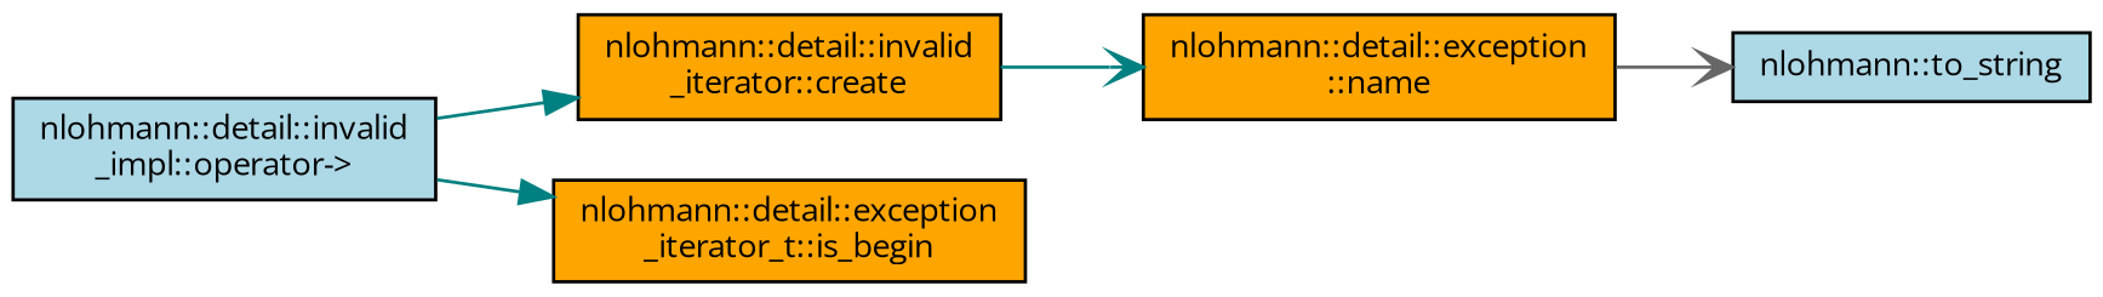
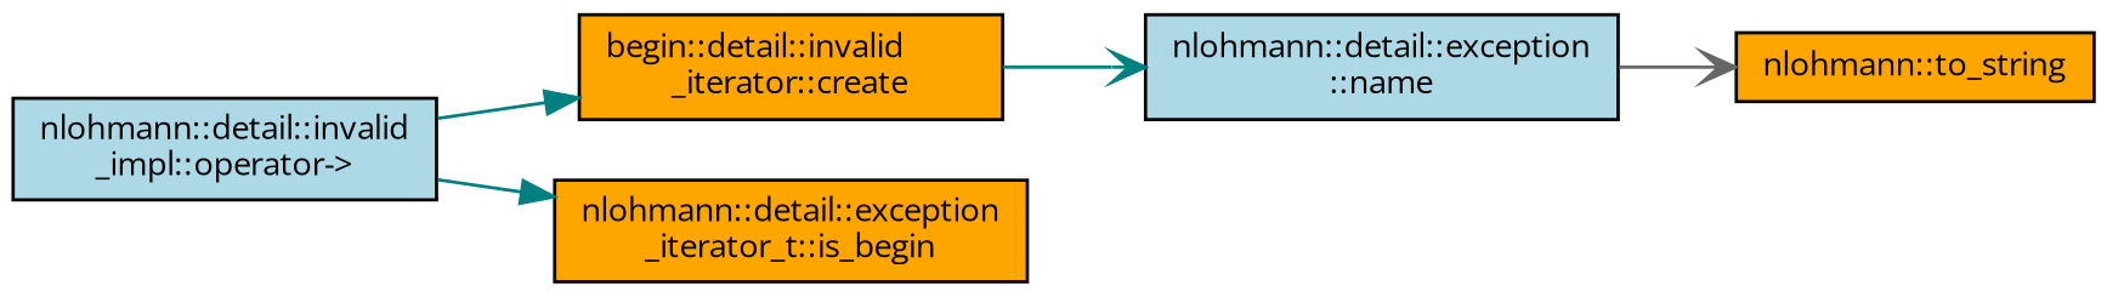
  digraph {
    fontname="Open Sans"
    rankdir=LR
    node [color=black fillcolor=orange fontname="Open Sans" fontsize=10 shape=record style=filled]
    edge [arrowhead=normal color=teal fontname="Open Sans" fontsize=10 labelfontname=Helvetica labelfontsize=10 style=solid]
    n1 [fillcolor=lightblue fontcolor=black height=0.2 label="nlohmann::detail::invalid\l_impl::operator-\>" width=0.4]
-   n2 [height=0.2 label="nlohmann::detail::invalid\l_iterator::create" width=0.4]
+   n2 [height=0.2 label="begin::detail::invalid\l_iterator::create" width=0.4]
    n3 [height=0.2 label="nlohmann::detail::exception\l_iterator_t::is_begin" width=0.4]
-   n4 [height=0.2 label="nlohmann::detail::exception\l::name" width=0.4]
-   n5 [fillcolor=lightblue height=0.2 label="nlohmann::to_string" width=0.4]
+   n4 [fillcolor=lightblue height=0.2 label="nlohmann::detail::exception\l::name" width=0.4]
+   n5 [height=0.2 label="nlohmann::to_string" width=0.4]
    n1 -> n2
    n1 -> n3
    n2 -> n4 [arrowhead=vee]
    n4 -> n5 [arrowhead=vee color=gray40]
  }
